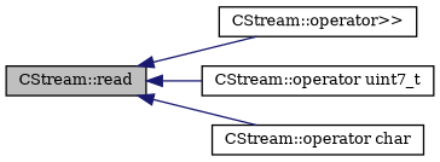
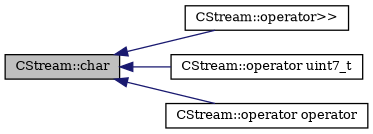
  digraph {
    fontname="DejaVu Serif"
    rankdir=LR
    node [color=black fillcolor=white fontname="DejaVu Serif" fontsize=10 shape=record style=filled]
    edge [color=midnightblue dir=back fontname="DejaVu Serif" fontsize=10 labelfontname=Helvetica labelfontsize=10 style=solid]
-   n1 [fillcolor=grey75 fontcolor=black height=0.2 label="CStream::read" width=0.4]
+   n1 [fillcolor=grey75 fontcolor=black height=0.2 label="CStream::char" width=0.4]
    n2 [height=0.2 label="CStream::operator\>\>" width=0.4]
    n3 [height=0.2 label="CStream::operator uint7_t" width=0.4]
-   n4 [height=0.2 label="CStream::operator char" width=0.4]
+   n4 [height=0.2 label="CStream::operator operator" width=0.4]
    n1 -> n2
    n1 -> n3
    n1 -> n4
  }
